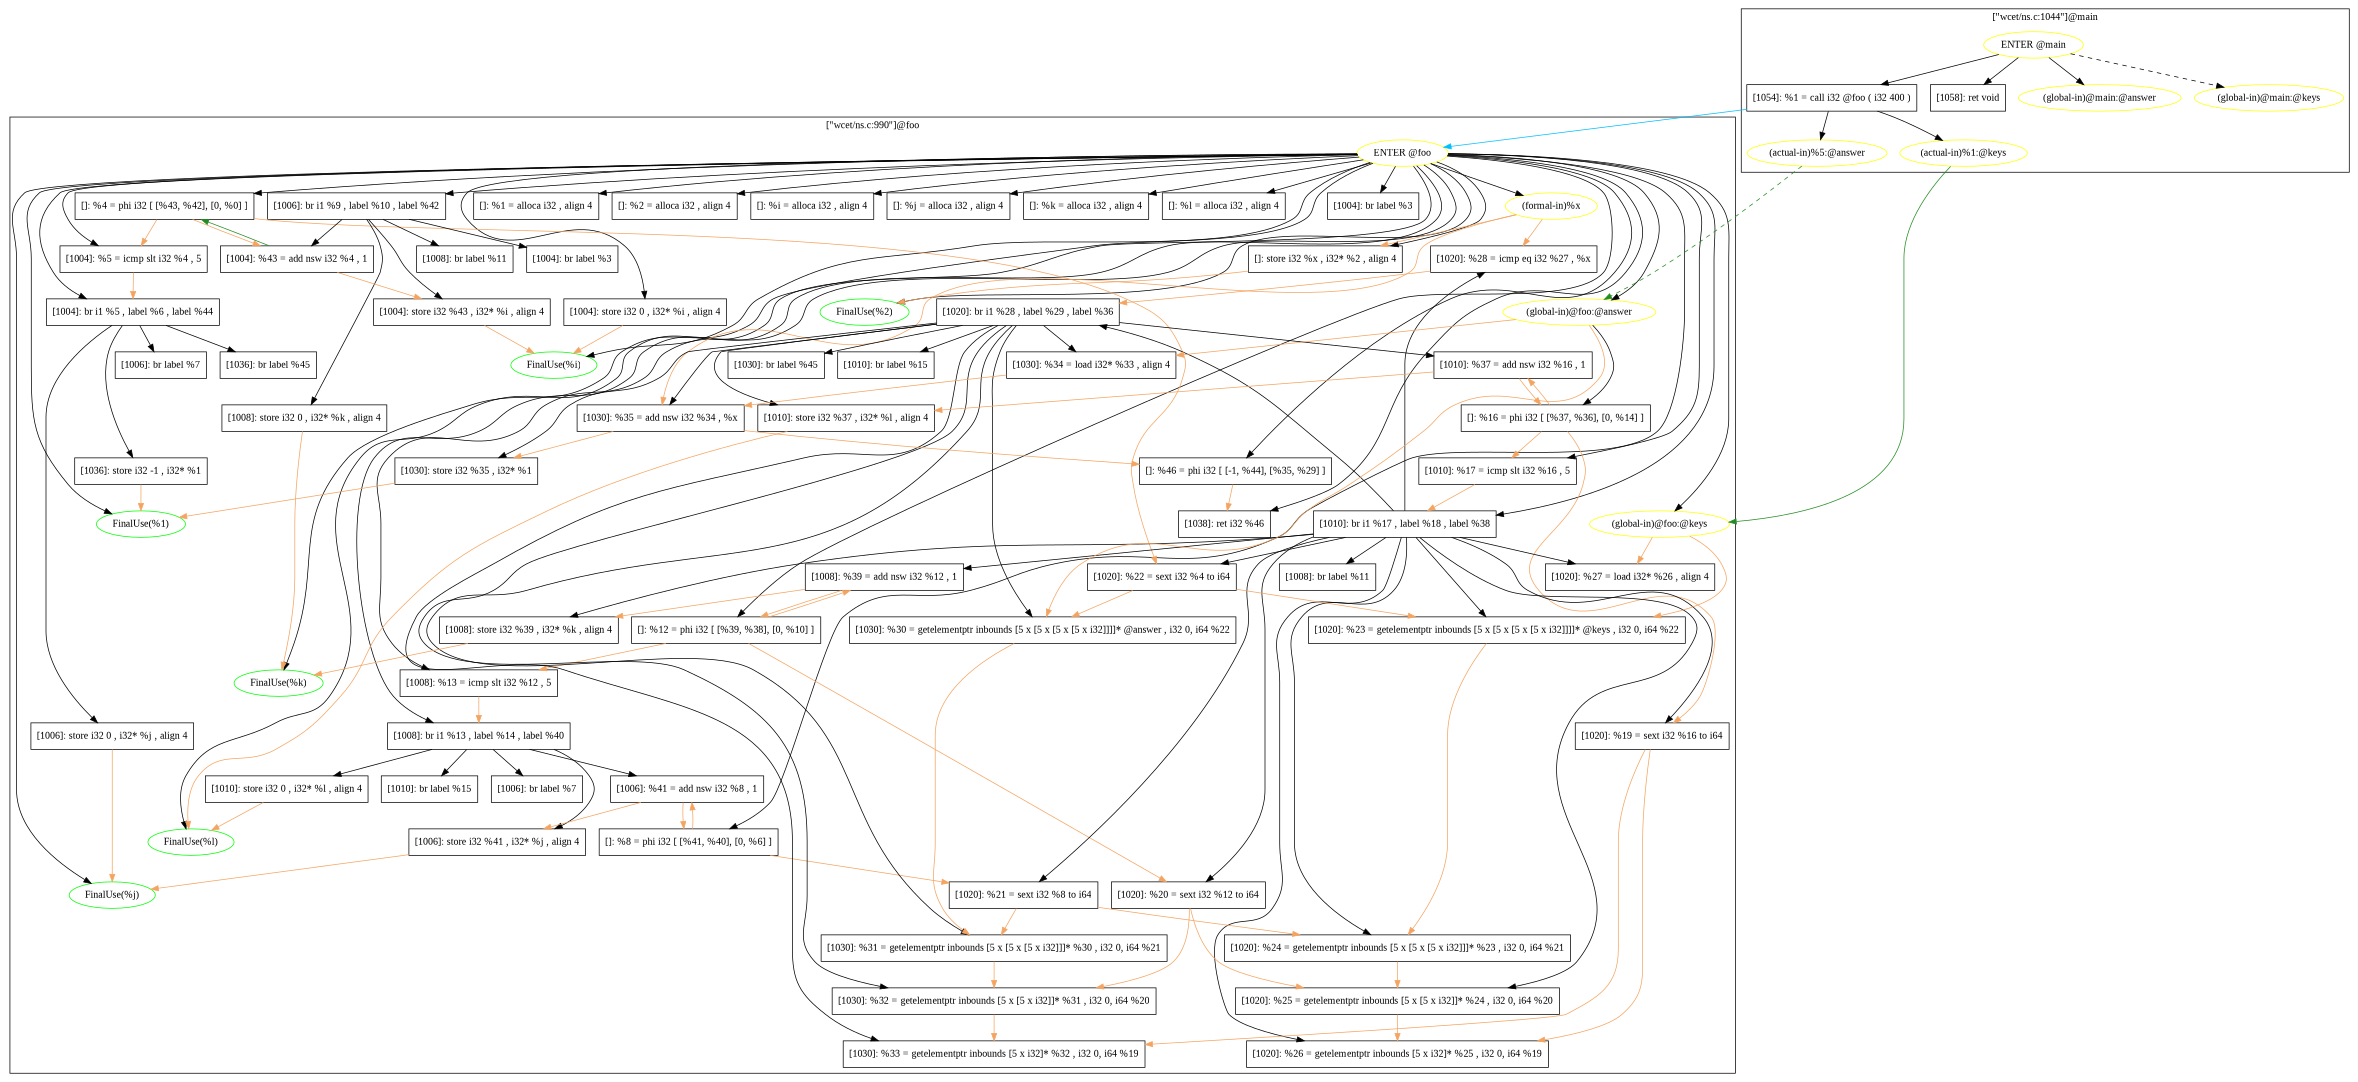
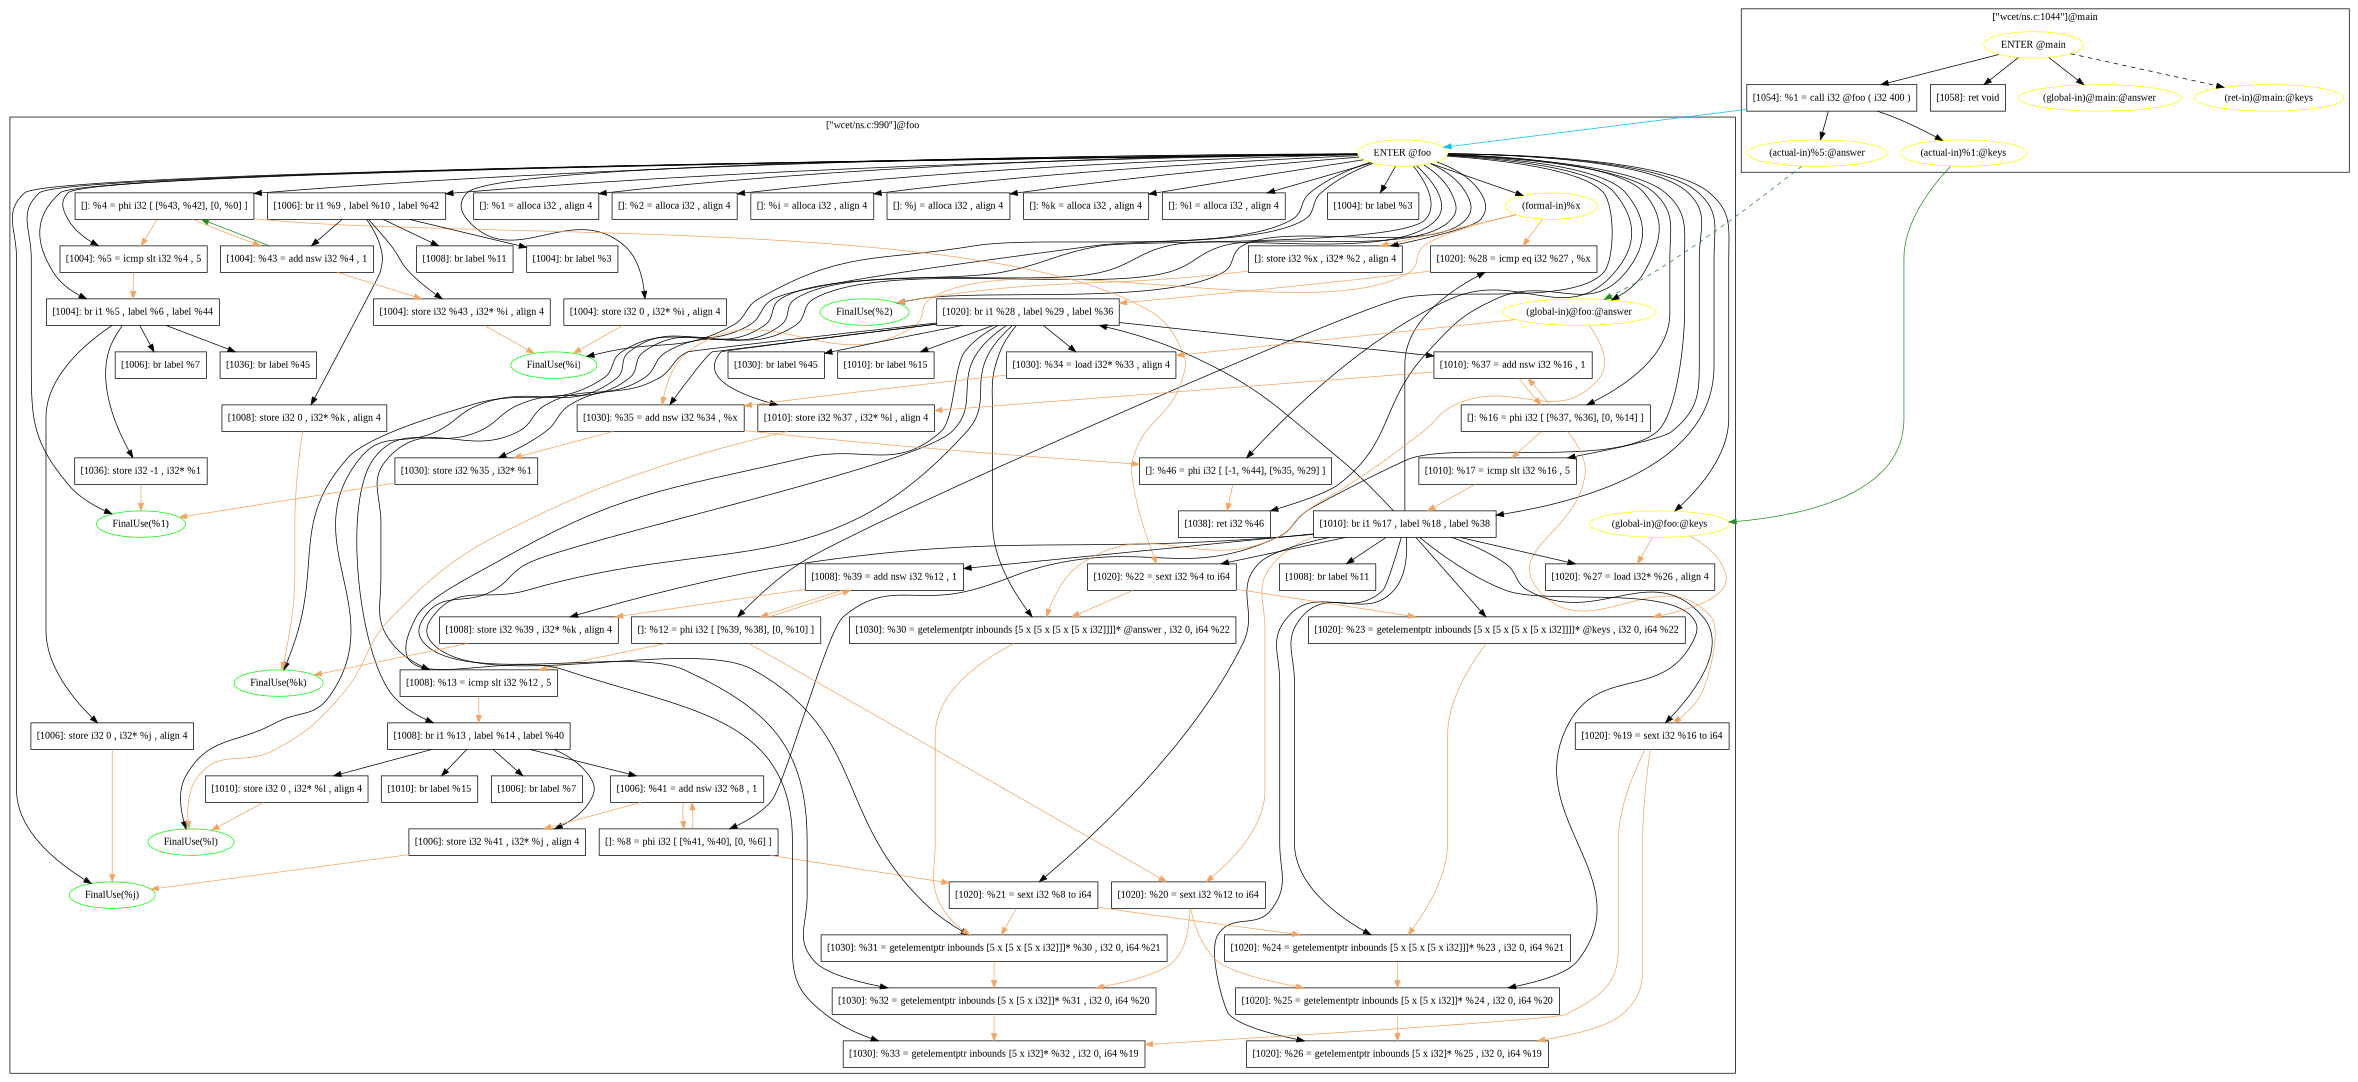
  digraph {
    fontname="Liberation Serif"
    node [fontname="Liberation Serif" shape=box]
    edge [color=black fontname="Liberation Serif"]
    n1 [color=green label="FinalUse(%1)" shape=""]
    n2 [color=green label="FinalUse(%2)" shape=""]
    n3 [color=green label="FinalUse(%i)" shape=""]
    n4 [color=green label="FinalUse(%j)" shape=""]
    n5 [color=green label="FinalUse(%k)" shape=""]
    n6 [color=green label="FinalUse(%l)" shape=""]
    n7 [color=yellow label="ENTER @foo" shape=""]
    n8 [color=yellow label="(formal-in)%x" shape=""]
    n9 [label="[]: %1 = alloca i32 , align 4"]
    n10 [label="[]: %2 = alloca i32 , align 4"]
    n11 [label="[]: %i = alloca i32 , align 4"]
    n12 [label="[]: %j = alloca i32 , align 4"]
    n13 [label="[]: %k = alloca i32 , align 4"]
    n14 [label="[]: %l = alloca i32 , align 4"]
    n15 [label="[]: store i32 %x , i32* %2 , align 4"]
    n16 [label="[1004]: store i32 0 , i32* %i , align 4"]
    n17 [label="[1004]: br label %3"]
    n18 [label="[]: %4 = phi i32 [ [%43, %42], [0, %0] ]"]
    n19 [label="[1004]: %5 = icmp slt i32 %4 , 5"]
    n20 [label="[1004]: br i1 %5 , label %6 , label %44"]
    n21 [label="[1006]: store i32 0 , i32* %j , align 4"]
    n22 [label="[1006]: br label %7"]
    n23 [label="[]: %8 = phi i32 [ [%41, %40], [0, %6] ]"]
    n24 [label="[1006]: br i1 %9 , label %10 , label %42"]
    n25 [label="[1008]: store i32 0 , i32* %k , align 4"]
    n26 [label="[1008]: br label %11"]
    n27 [label="[]: %12 = phi i32 [ [%39, %38], [0, %10] ]"]
    n28 [label="[1008]: %13 = icmp slt i32 %12 , 5"]
    n29 [label="[1008]: br i1 %13 , label %14 , label %40"]
    n30 [label="[1010]: store i32 0 , i32* %l , align 4"]
    n31 [label="[1010]: br label %15"]
    n32 [label="[]: %16 = phi i32 [ [%37, %36], [0, %14] ]"]
    n33 [label="[1010]: %17 = icmp slt i32 %16 , 5"]
    n34 [label="[1010]: br i1 %17 , label %18 , label %38"]
    n35 [label="[1020]: %19 = sext i32 %16 to i64"]
    n36 [label="[1020]: %20 = sext i32 %12 to i64"]
    n37 [label="[1020]: %21 = sext i32 %8 to i64"]
    n38 [label="[1020]: %22 = sext i32 %4 to i64"]
    n39 [label="[1020]: %23 = getelementptr inbounds [5 x [5 x [5 x [5 x i32]]]]* @keys , i32 0, i64 %22"]
    n40 [label="[1020]: %24 = getelementptr inbounds [5 x [5 x [5 x i32]]]* %23 , i32 0, i64 %21"]
    n41 [label="[1020]: %25 = getelementptr inbounds [5 x [5 x i32]]* %24 , i32 0, i64 %20"]
    n42 [label="[1020]: %26 = getelementptr inbounds [5 x i32]* %25 , i32 0, i64 %19"]
    n43 [label="[1020]: %27 = load i32* %26 , align 4"]
    n44 [label="[1020]: %28 = icmp eq i32 %27 , %x"]
    n45 [label="[1020]: br i1 %28 , label %29 , label %36"]
    n46 [label="[1030]: %30 = getelementptr inbounds [5 x [5 x [5 x [5 x i32]]]]* @answer , i32 0, i64 %22"]
    n47 [label="[1030]: %31 = getelementptr inbounds [5 x [5 x [5 x i32]]]* %30 , i32 0, i64 %21"]
    n48 [label="[1030]: %32 = getelementptr inbounds [5 x [5 x i32]]* %31 , i32 0, i64 %20"]
    n49 [label="[1030]: %33 = getelementptr inbounds [5 x i32]* %32 , i32 0, i64 %19"]
    n50 [label="[1030]: %34 = load i32* %33 , align 4"]
    n51 [label="[1030]: %35 = add nsw i32 %34 , %x"]
    n52 [label="[1030]: store i32 %35 , i32* %1"]
    n53 [label="[1030]: br label %45"]
    n54 [label="[1010]: %37 = add nsw i32 %16 , 1"]
    n55 [label="[1010]: store i32 %37 , i32* %l , align 4"]
    n56 [label="[1010]: br label %15"]
    n57 [label="[1008]: %39 = add nsw i32 %12 , 1"]
    n58 [label="[1008]: store i32 %39 , i32* %k , align 4"]
    n59 [label="[1008]: br label %11"]
    n60 [label="[1006]: %41 = add nsw i32 %8 , 1"]
    n61 [label="[1006]: store i32 %41 , i32* %j , align 4"]
    n62 [label="[1006]: br label %7"]
    n63 [label="[1004]: %43 = add nsw i32 %4 , 1"]
    n64 [label="[1004]: store i32 %43 , i32* %i , align 4"]
    n65 [label="[1004]: br label %3"]
    n66 [label="[1036]: store i32 -1 , i32* %1"]
    n67 [label="[1036]: br label %45"]
    n68 [label="[]: %46 = phi i32 [ [-1, %44], [%35, %29] ]"]
    n69 [label="[1038]: ret i32 %46"]
    n70 [color=yellow label="(global-in)@foo:@answer" shape=""]
    n71 [color=yellow label="(global-in)@foo:@keys" shape=""]
    n72 [color=yellow label="ENTER @main" shape=""]
    n73 [label="[1054]: %1 = call i32 @foo ( i32 400 )"]
    n74 [label="[1058]: ret void"]
    n75 [color=yellow label="(actual-in)%5:@answer" shape=""]
    n76 [color=yellow label="(global-in)@main:@answer" shape=""]
    n77 [color=yellow label="(actual-in)%1:@keys" shape=""]
-   n78 [color=yellow label="(global-in)@main:@keys" shape=""]
+   n78 [color=yellow label="(ret-in)@main:@keys" shape=""]
    subgraph cluster_1 {
      label="[\"wcet/ns.c:990\"]@foo"
      n1
      n2
      n3
      n4
      n5
      n6
      n7
      n8
      n9
      n10
      n11
      n12
      n13
      n14
      n15
      n16
      n17
      n18
      n19
      n20
      n21
      n22
      n23
      n24
      n25
      n26
      n27
      n28
      n29
      n30
      n31
      n32
      n33
      n34
      n35
      n36
      n37
      n38
      n39
      n40
      n41
      n42
      n43
      n44
      n45
      n46
      n47
      n48
      n49
      n50
      n51
      n52
      n53
      n54
      n55
      n56
      n57
      n58
      n59
      n60
      n61
      n62
      n63
      n64
      n65
      n66
      n67
      n68
      n69
      n70
      n71
    }
    subgraph cluster_2 {
      label="[\"wcet/ns.c:1044\"]@main"
      n72
      n73
      n74
      n75
      n76
      n77
      n78
    }
    n7 -> n1
    n7 -> n2
    n7 -> n3
    n7 -> n4
    n7 -> n5
    n7 -> n6
    n7 -> n8
    n7 -> n9
    n7 -> n10
    n7 -> n11
    n7 -> n12
    n7 -> n13
    n7 -> n14
    n7 -> n15
    n7 -> n16
    n7 -> n17
    n7 -> n18
    n7 -> n19
    n7 -> n20
    n7 -> n23
    n7 -> n24
    n7 -> n27
    n7 -> n28
    n7 -> n29
-   n70 -> n32
+   n7 -> n32
    n7 -> n33
    n7 -> n34
    n7 -> n68
    n7 -> n69
    n7 -> n70
    n7 -> n71
    n8 -> n15 [color=sandybrown]
    n8 -> n44 [color=sandybrown]
    n8 -> n51 [color=sandybrown]
    n15 -> n2 [color=sandybrown]
    n16 -> n3 [color=sandybrown]
    n18 -> n19 [color=sandybrown]
    n18 -> n38 [color=sandybrown]
    n18 -> n63 [color=sandybrown]
    n19 -> n20 [color=sandybrown]
    n20 -> n21
    n20 -> n22
    n20 -> n66
    n20 -> n67
    n21 -> n4 [color=sandybrown]
    n23 -> n37 [color=sandybrown]
    n23 -> n60 [color=sandybrown]
    n24 -> n25
    n24 -> n26
    n24 -> n63
    n24 -> n64
    n24 -> n65
    n25 -> n5 [color=sandybrown]
    n27 -> n28 [color=sandybrown]
    n27 -> n36 [color=sandybrown]
    n27 -> n57 [color=sandybrown]
    n28 -> n29 [color=sandybrown]
    n29 -> n30
    n29 -> n31
    n29 -> n60
    n29 -> n61
    n29 -> n62
    n30 -> n6 [color=sandybrown]
    n32 -> n33 [color=sandybrown]
    n32 -> n35 [color=sandybrown]
    n32 -> n54 [color=sandybrown]
    n33 -> n34 [color=sandybrown]
    n34 -> n35
-   n34 -> n36
+   n34 -> n36 [color=sandybrown]
    n34 -> n37
    n34 -> n38
    n34 -> n39
    n34 -> n40
    n34 -> n41
    n34 -> n42
    n34 -> n43
    n34 -> n44
    n34 -> n45
    n34 -> n57
    n34 -> n58
    n34 -> n59
    n35 -> n42 [color=sandybrown]
    n35 -> n49 [color=sandybrown]
    n36 -> n41 [color=sandybrown]
    n36 -> n48 [color=sandybrown]
    n37 -> n40 [color=sandybrown]
    n37 -> n47 [color=sandybrown]
    n38 -> n39 [color=sandybrown]
    n38 -> n46 [color=sandybrown]
    n39 -> n40 [color=sandybrown]
    n40 -> n41 [color=sandybrown]
    n41 -> n42 [color=sandybrown]
    n44 -> n45 [color=sandybrown]
    n45 -> n46
    n45 -> n47
    n45 -> n48
    n45 -> n49
    n45 -> n50
    n45 -> n51
    n45 -> n52
    n45 -> n53
    n45 -> n54
    n45 -> n55
    n45 -> n56
    n46 -> n47 [color=sandybrown]
    n47 -> n48 [color=sandybrown]
    n48 -> n49 [color=sandybrown]
    n50 -> n51 [color=sandybrown]
    n51 -> n52 [color=sandybrown]
    n51 -> n68 [color=sandybrown]
    n52 -> n1 [color=sandybrown]
    n54 -> n32 [color=sandybrown]
    n54 -> n55 [color=sandybrown]
    n55 -> n6 [color=sandybrown]
    n57 -> n27 [color=sandybrown]
    n57 -> n58 [color=sandybrown]
    n58 -> n5 [color=sandybrown]
    n60 -> n23 [color=sandybrown]
    n60 -> n61 [color=sandybrown]
    n61 -> n4 [color=sandybrown]
    n63 -> n18 [color=forestgreen]
    n63 -> n64 [color=sandybrown]
    n64 -> n3 [color=sandybrown]
    n66 -> n1 [color=sandybrown]
    n68 -> n69 [color=sandybrown]
    n70 -> n46 [color=sandybrown]
    n70 -> n50 [color=sandybrown]
    n71 -> n39 [color=sandybrown]
    n71 -> n43 [color=sandybrown]
    n72 -> n73
    n72 -> n74
    n72 -> n76
    n72 -> n78 [style=dashed]
    n73 -> n7 [color=deepskyblue]
    n73 -> n75
    n73 -> n77
    n75 -> n70 [color=forestgreen style=dashed]
    n77 -> n71 [color=forestgreen style=solid]
  }
